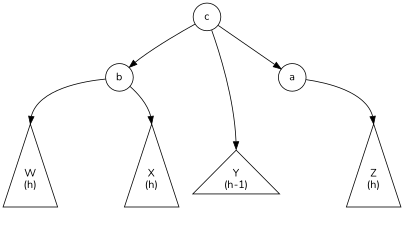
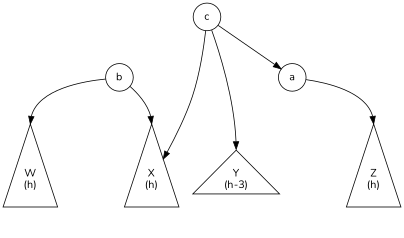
  digraph {
    fontname=Nunito
    node [fontname=Nunito shape=circle]
    edge [fontname=Nunito style=invis]
    mc [style=invis width=0.1]
    b
    a
    n4 [height=2 label="W\n(h)" shape=triangle]
    mb [style=invis width=0.1]
    n6 [height=2 label="X\n(h)" shape=triangle]
-   n7 [height=1 label="Y\n(h-1)" shape=triangle]
+   n7 [height=1 label="Y\n(h-3)" shape=triangle]
    ma [style=invis width=0.1]
    n9 [height=2 label="Z\n(h)" shape=triangle]
    c
    subgraph sub_1 {
      rank=same
      mc
      b
      a
    }
    subgraph sub_2 {
      rank=same
      n4
      mb
      n6
    }
    subgraph sub_3 {
      rank=same
      n7
      ma
      n9
    }
    mc -> a
    b -> mc
    b -> n4 [headport=n style=""]
    b -> mb
    b -> n6 [headport=n style=""]
    a -> ma
    a -> n9 [headport=n style=""]
    n4 -> mb
    mb -> n6
    n7 -> ma
    ma -> n9
    c -> mc
-   c -> b [style=""]
+   c -> n6 [style=""]
    c -> a [style=""]
    c -> n7 [headport=n style=""]
  }
